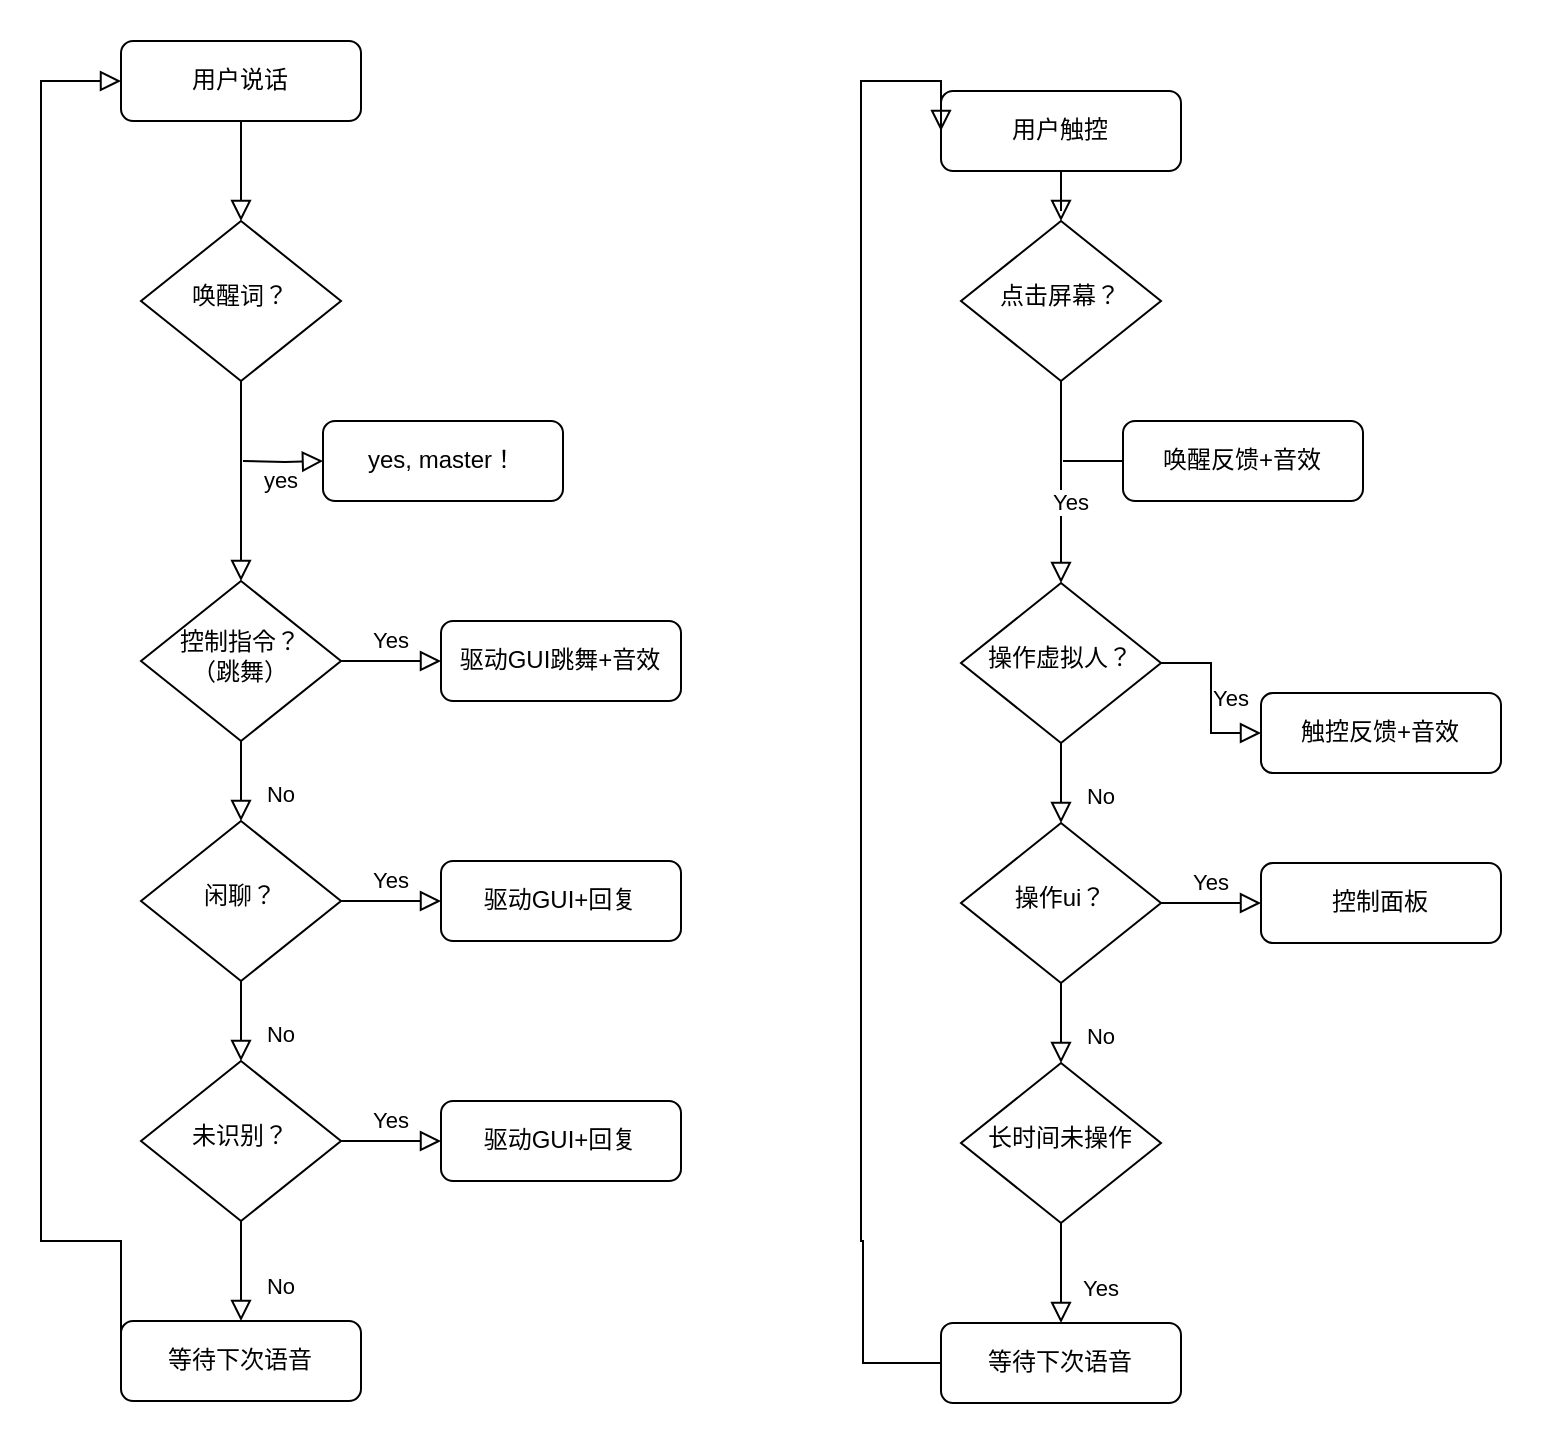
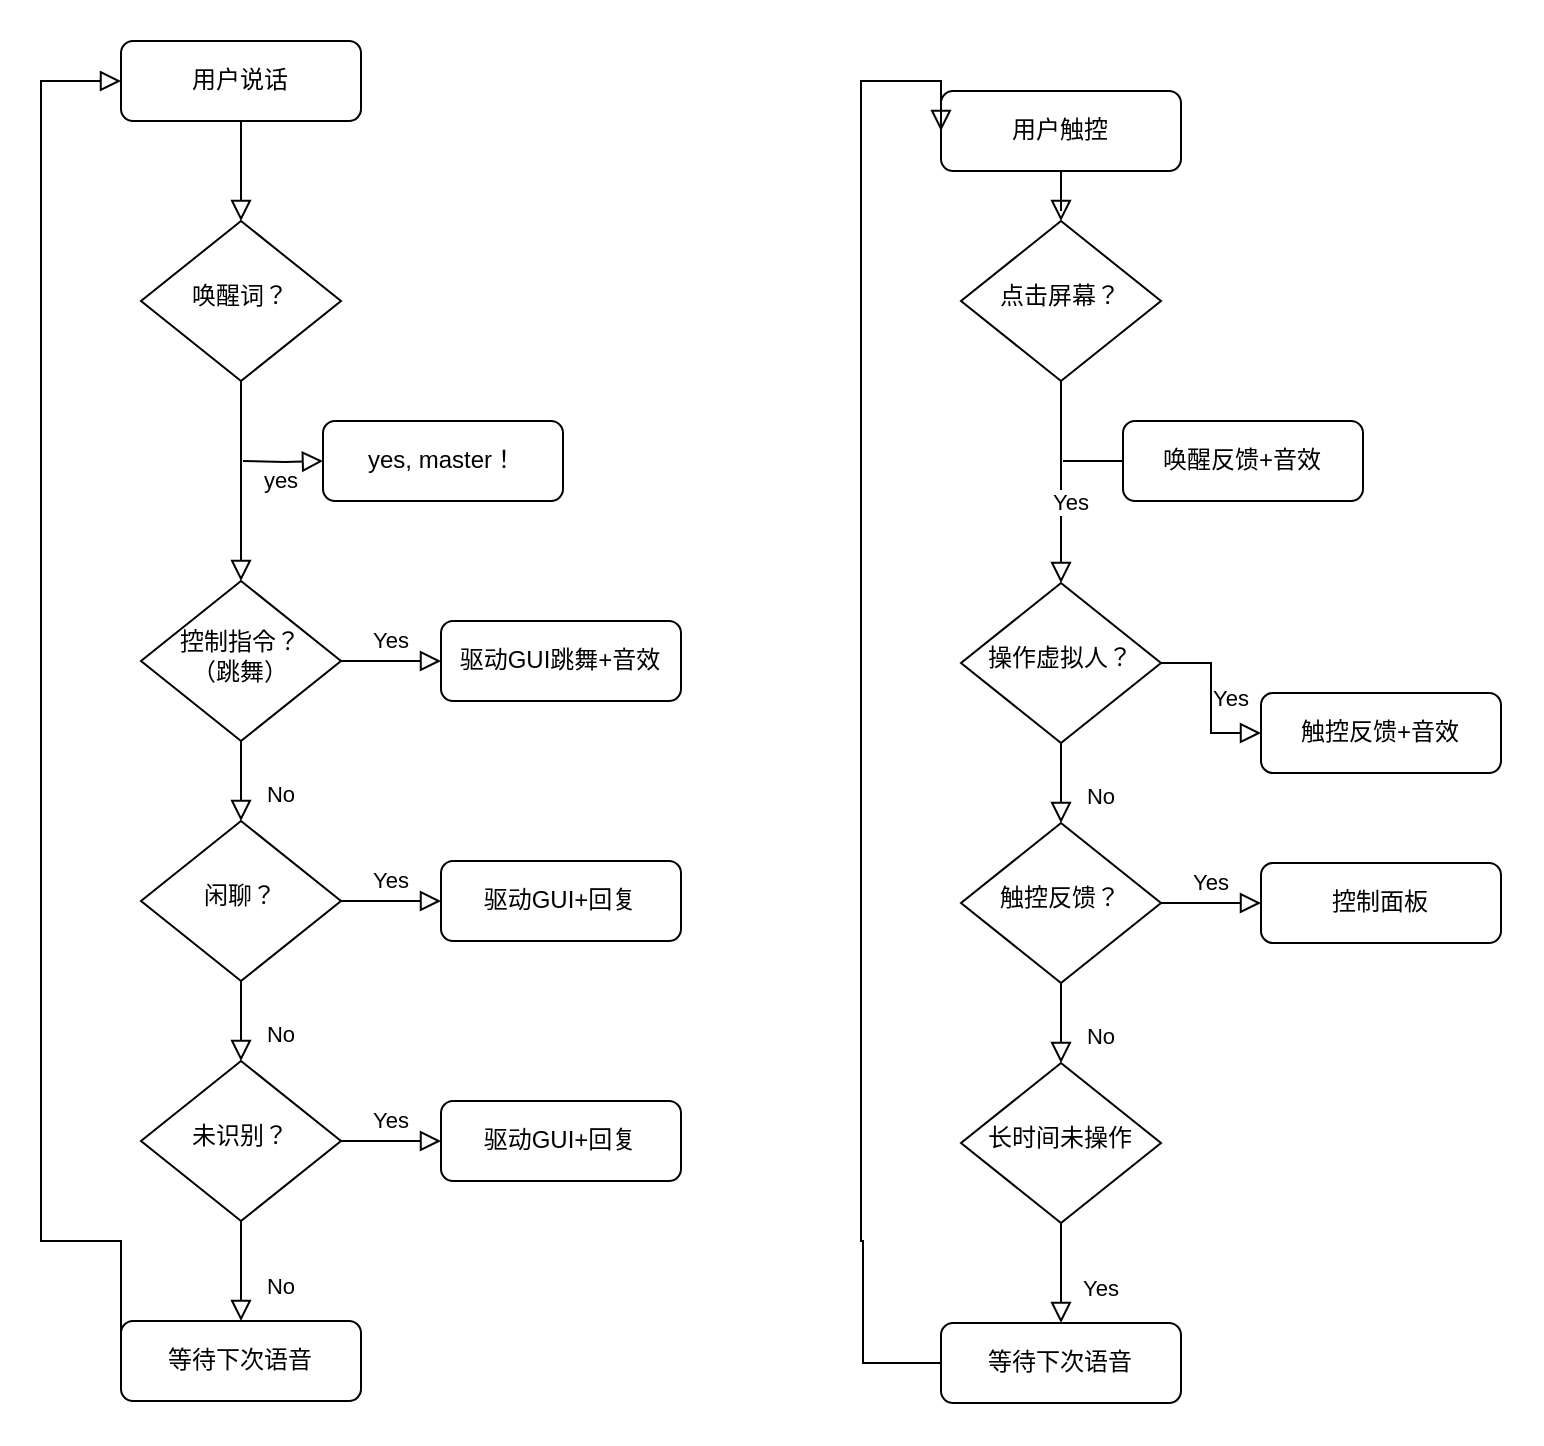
  <mxCell id="0" />
  <mxCell id="1" parent="0" />
  <mxCell id="2" value="" style="rounded=0;html=1;jettySize=auto;orthogonalLoop=1;fontSize=11;endArrow=block;endFill=0;endSize=8;strokeWidth=1;shadow=0;labelBackgroundColor=none;edgeStyle=orthogonalEdgeStyle;" parent="1" source="3" target="5" edge="1"><mxGeometry relative="1" as="geometry" /></mxCell>
  <mxCell id="3" value="用户说话" style="rounded=1;whiteSpace=wrap;html=1;fontSize=12;glass=0;strokeWidth=1;shadow=0;" parent="1" vertex="1"><mxGeometry x="60" y="20" width="120" height="40" as="geometry" /></mxCell>
  <mxCell id="4" value="yes" style="rounded=0;html=1;jettySize=auto;orthogonalLoop=1;fontSize=11;endArrow=block;endFill=0;endSize=8;strokeWidth=1;shadow=0;labelBackgroundColor=none;edgeStyle=orthogonalEdgeStyle;" parent="1" source="5" target="9" edge="1"><mxGeometry y="20" relative="1" as="geometry"><mxPoint as="offset" /></mxGeometry></mxCell>
  <mxCell id="5" value="唤醒词？" style="rhombus;whiteSpace=wrap;html=1;shadow=0;fontFamily=Helvetica;fontSize=12;align=center;strokeWidth=1;spacing=6;spacingTop=-4;" parent="1" vertex="1"><mxGeometry x="70" y="110" width="100" height="80" as="geometry" /></mxCell>
  <mxCell id="6" value="yes, master！" style="rounded=1;whiteSpace=wrap;html=1;fontSize=12;glass=0;strokeWidth=1;shadow=0;" parent="1" vertex="1"><mxGeometry x="161" y="210" width="120" height="40" as="geometry" /></mxCell>
  <mxCell id="7" value="No" style="rounded=0;html=1;jettySize=auto;orthogonalLoop=1;fontSize=11;endArrow=block;endFill=0;endSize=8;strokeWidth=1;shadow=0;labelBackgroundColor=none;edgeStyle=orthogonalEdgeStyle;entryX=0.5;entryY=0;entryDx=0;entryDy=0;" parent="1" source="9" target="12" edge="1"><mxGeometry x="0.333" y="20" relative="1" as="geometry"><mxPoint as="offset" /></mxGeometry></mxCell>
  <mxCell id="8" value="Yes" style="edgeStyle=orthogonalEdgeStyle;rounded=0;html=1;jettySize=auto;orthogonalLoop=1;fontSize=11;endArrow=block;endFill=0;endSize=8;strokeWidth=1;shadow=0;labelBackgroundColor=none;" parent="1" source="9" target="11" edge="1"><mxGeometry y="10" relative="1" as="geometry"><mxPoint as="offset" /></mxGeometry></mxCell>
  <mxCell id="9" value="控制指令？&lt;div&gt;（跳舞）&lt;/div&gt;" style="rhombus;whiteSpace=wrap;html=1;shadow=0;fontFamily=Helvetica;fontSize=12;align=center;strokeWidth=1;spacing=6;spacingTop=-4;" parent="1" vertex="1"><mxGeometry x="70" y="290" width="100" height="80" as="geometry" /></mxCell>
  <mxCell id="10" value="等待下次语音" style="rounded=1;whiteSpace=wrap;html=1;fontSize=12;glass=0;strokeWidth=1;shadow=0;" parent="1" vertex="1"><mxGeometry x="60" y="660" width="120" height="40" as="geometry" /></mxCell>
  <mxCell id="11" value="驱动GUI跳舞+音效" style="rounded=1;whiteSpace=wrap;html=1;fontSize=12;glass=0;strokeWidth=1;shadow=0;" parent="1" vertex="1"><mxGeometry x="220" y="310" width="120" height="40" as="geometry" /></mxCell>
  <mxCell id="12" value="闲聊？" style="rhombus;whiteSpace=wrap;html=1;shadow=0;fontFamily=Helvetica;fontSize=12;align=center;strokeWidth=1;spacing=6;spacingTop=-4;" vertex="1" parent="1"><mxGeometry x="70" y="410" width="100" height="80" as="geometry" /></mxCell>
  <mxCell id="13" value="驱动GUI+回复" style="rounded=1;whiteSpace=wrap;html=1;fontSize=12;glass=0;strokeWidth=1;shadow=0;" vertex="1" parent="1"><mxGeometry x="220" y="430" width="120" height="40" as="geometry" /></mxCell>
  <mxCell id="14" value="未识别？" style="rhombus;whiteSpace=wrap;html=1;shadow=0;fontFamily=Helvetica;fontSize=12;align=center;strokeWidth=1;spacing=6;spacingTop=-4;" vertex="1" parent="1"><mxGeometry x="70" y="530" width="100" height="80" as="geometry" /></mxCell>
  <mxCell id="15" value="No" style="rounded=0;html=1;jettySize=auto;orthogonalLoop=1;fontSize=11;endArrow=block;endFill=0;endSize=8;strokeWidth=1;shadow=0;labelBackgroundColor=none;edgeStyle=orthogonalEdgeStyle;entryX=0.5;entryY=0;entryDx=0;entryDy=0;exitX=0.5;exitY=1;exitDx=0;exitDy=0;" edge="1" parent="1" source="12" target="14"><mxGeometry x="0.333" y="20" relative="1" as="geometry"><mxPoint as="offset" /><mxPoint x="130" y="380" as="sourcePoint" /><mxPoint x="130" y="420" as="targetPoint" /></mxGeometry></mxCell>
  <mxCell id="16" value="Yes" style="edgeStyle=orthogonalEdgeStyle;rounded=0;html=1;jettySize=auto;orthogonalLoop=1;fontSize=11;endArrow=block;endFill=0;endSize=8;strokeWidth=1;shadow=0;labelBackgroundColor=none;exitX=1;exitY=0.5;exitDx=0;exitDy=0;entryX=0;entryY=0.5;entryDx=0;entryDy=0;" edge="1" parent="1" source="12" target="13"><mxGeometry y="10" relative="1" as="geometry"><mxPoint as="offset" /><mxPoint x="180" y="340" as="sourcePoint" /><mxPoint x="230" y="340" as="targetPoint" /></mxGeometry></mxCell>
  <mxCell id="17" value="驱动GUI+回复" style="rounded=1;whiteSpace=wrap;html=1;fontSize=12;glass=0;strokeWidth=1;shadow=0;" vertex="1" parent="1"><mxGeometry x="220" y="550" width="120" height="40" as="geometry" /></mxCell>
  <mxCell id="18" value="Yes" style="edgeStyle=orthogonalEdgeStyle;rounded=0;html=1;jettySize=auto;orthogonalLoop=1;fontSize=11;endArrow=block;endFill=0;endSize=8;strokeWidth=1;shadow=0;labelBackgroundColor=none;exitX=1;exitY=0.5;exitDx=0;exitDy=0;entryX=0;entryY=0.5;entryDx=0;entryDy=0;" edge="1" parent="1" source="14" target="17"><mxGeometry y="10" relative="1" as="geometry"><mxPoint as="offset" /><mxPoint x="180" y="460" as="sourcePoint" /><mxPoint x="230" y="460" as="targetPoint" /></mxGeometry></mxCell>
  <mxCell id="19" value="No" style="rounded=0;html=1;jettySize=auto;orthogonalLoop=1;fontSize=11;endArrow=block;endFill=0;endSize=8;strokeWidth=1;shadow=0;labelBackgroundColor=none;edgeStyle=orthogonalEdgeStyle;entryX=0.5;entryY=0;entryDx=0;entryDy=0;exitX=0.5;exitY=1;exitDx=0;exitDy=0;" edge="1" parent="1" source="14" target="10"><mxGeometry x="0.333" y="20" relative="1" as="geometry"><mxPoint as="offset" /><mxPoint x="130" y="500" as="sourcePoint" /><mxPoint x="130" y="540" as="targetPoint" /></mxGeometry></mxCell>
  <mxCell id="20" value="" style="rounded=0;html=1;jettySize=auto;orthogonalLoop=1;fontSize=11;endArrow=block;endFill=0;endSize=8;strokeWidth=1;shadow=0;labelBackgroundColor=none;edgeStyle=orthogonalEdgeStyle;exitX=0;exitY=0.5;exitDx=0;exitDy=0;entryX=0;entryY=0.5;entryDx=0;entryDy=0;" edge="1" parent="1" source="10" target="3"><mxGeometry x="0.333" y="20" relative="1" as="geometry"><mxPoint as="offset" /><mxPoint x="130" y="560" as="sourcePoint" /><mxPoint x="-20" y="40" as="targetPoint" /><Array as="points"><mxPoint x="20" y="620" /><mxPoint x="20" y="40" /></Array></mxGeometry></mxCell>
  <mxCell id="21" value="" style="rounded=0;html=1;jettySize=auto;orthogonalLoop=1;fontSize=11;endArrow=block;endFill=0;endSize=8;strokeWidth=1;shadow=0;labelBackgroundColor=none;edgeStyle=orthogonalEdgeStyle;" edge="1" parent="1" source="22" target="25"><mxGeometry relative="1" as="geometry" /></mxCell>
  <mxCell id="22" value="用户触控" style="rounded=1;whiteSpace=wrap;html=1;fontSize=12;glass=0;strokeWidth=1;shadow=0;" vertex="1" parent="1"><mxGeometry x="470" y="45" width="120" height="40" as="geometry" /></mxCell>
  <mxCell id="23" value="" style="rounded=0;html=1;jettySize=auto;orthogonalLoop=1;fontSize=11;endArrow=block;endFill=0;endSize=8;strokeWidth=1;shadow=0;labelBackgroundColor=none;edgeStyle=orthogonalEdgeStyle;exitX=0.5;exitY=1;exitDx=0;exitDy=0;" edge="1" parent="1" source="25" target="29"><mxGeometry y="20" relative="1" as="geometry"><mxPoint as="offset" /><mxPoint x="530" y="251" as="sourcePoint" /></mxGeometry></mxCell>
  <mxCell id="24" value="Yes" style="edgeLabel;html=1;align=center;verticalAlign=middle;resizable=0;points=[];" vertex="1" connectable="0" parent="23"><mxGeometry x="0.188" y="4" relative="1" as="geometry"><mxPoint as="offset" /></mxGeometry></mxCell>
  <mxCell id="25" value="点击屏幕？" style="rhombus;whiteSpace=wrap;html=1;shadow=0;fontFamily=Helvetica;fontSize=12;align=center;strokeWidth=1;spacing=6;spacingTop=-4;" vertex="1" parent="1"><mxGeometry x="480" y="110" width="100" height="80" as="geometry" /></mxCell>
  <mxCell id="26" value="唤醒反馈+音效" style="rounded=1;whiteSpace=wrap;html=1;fontSize=12;glass=0;strokeWidth=1;shadow=0;" vertex="1" parent="1"><mxGeometry x="561" y="210" width="120" height="40" as="geometry" /></mxCell>
  <mxCell id="27" value="No" style="rounded=0;html=1;jettySize=auto;orthogonalLoop=1;fontSize=11;endArrow=block;endFill=0;endSize=8;strokeWidth=1;shadow=0;labelBackgroundColor=none;edgeStyle=orthogonalEdgeStyle;entryX=0.5;entryY=0;entryDx=0;entryDy=0;" edge="1" parent="1" source="29" target="32"><mxGeometry x="0.333" y="20" relative="1" as="geometry"><mxPoint as="offset" /></mxGeometry></mxCell>
  <mxCell id="28" value="Yes" style="edgeStyle=orthogonalEdgeStyle;rounded=0;html=1;jettySize=auto;orthogonalLoop=1;fontSize=11;endArrow=block;endFill=0;endSize=8;strokeWidth=1;shadow=0;labelBackgroundColor=none;" edge="1" parent="1" source="29" target="31"><mxGeometry y="10" relative="1" as="geometry"><mxPoint as="offset" /></mxGeometry></mxCell>
  <mxCell id="29" value="操作虚拟人？" style="rhombus;whiteSpace=wrap;html=1;shadow=0;fontFamily=Helvetica;fontSize=12;align=center;strokeWidth=1;spacing=6;spacingTop=-4;" vertex="1" parent="1"><mxGeometry x="480" y="291" width="100" height="80" as="geometry" /></mxCell>
  <mxCell id="30" value="等待下次语音" style="rounded=1;whiteSpace=wrap;html=1;fontSize=12;glass=0;strokeWidth=1;shadow=0;" vertex="1" parent="1"><mxGeometry x="470" y="661" width="120" height="40" as="geometry" /></mxCell>
  <mxCell id="31" value="触控反馈+音效" style="rounded=1;whiteSpace=wrap;html=1;fontSize=12;glass=0;strokeWidth=1;shadow=0;" vertex="1" parent="1"><mxGeometry x="630" y="346" width="120" height="40" as="geometry" /></mxCell>
- <mxCell id="32" value="操作ui？" style="rhombus;whiteSpace=wrap;html=1;shadow=0;fontFamily=Helvetica;fontSize=12;align=center;strokeWidth=1;spacing=6;spacingTop=-4;" vertex="1" parent="1"><mxGeometry x="480" y="411" width="100" height="80" as="geometry" /></mxCell>
+ <mxCell id="32" value="触控反馈？" style="rhombus;whiteSpace=wrap;html=1;shadow=0;fontFamily=Helvetica;fontSize=12;align=center;strokeWidth=1;spacing=6;spacingTop=-4;" vertex="1" parent="1"><mxGeometry x="480" y="411" width="100" height="80" as="geometry" /></mxCell>
  <mxCell id="33" value="控制面板" style="rounded=1;whiteSpace=wrap;html=1;fontSize=12;glass=0;strokeWidth=1;shadow=0;" vertex="1" parent="1"><mxGeometry x="630" y="431" width="120" height="40" as="geometry" /></mxCell>
  <mxCell id="34" value="长时间未操作" style="rhombus;whiteSpace=wrap;html=1;shadow=0;fontFamily=Helvetica;fontSize=12;align=center;strokeWidth=1;spacing=6;spacingTop=-4;" vertex="1" parent="1"><mxGeometry x="480" y="531" width="100" height="80" as="geometry" /></mxCell>
  <mxCell id="35" value="No" style="rounded=0;html=1;jettySize=auto;orthogonalLoop=1;fontSize=11;endArrow=block;endFill=0;endSize=8;strokeWidth=1;shadow=0;labelBackgroundColor=none;edgeStyle=orthogonalEdgeStyle;entryX=0.5;entryY=0;entryDx=0;entryDy=0;exitX=0.5;exitY=1;exitDx=0;exitDy=0;" edge="1" parent="1" source="32" target="34"><mxGeometry x="0.333" y="20" relative="1" as="geometry"><mxPoint as="offset" /><mxPoint x="540" y="381" as="sourcePoint" /><mxPoint x="540" y="421" as="targetPoint" /></mxGeometry></mxCell>
  <mxCell id="36" value="Yes" style="edgeStyle=orthogonalEdgeStyle;rounded=0;html=1;jettySize=auto;orthogonalLoop=1;fontSize=11;endArrow=block;endFill=0;endSize=8;strokeWidth=1;shadow=0;labelBackgroundColor=none;exitX=1;exitY=0.5;exitDx=0;exitDy=0;entryX=0;entryY=0.5;entryDx=0;entryDy=0;" edge="1" parent="1" source="32" target="33"><mxGeometry y="10" relative="1" as="geometry"><mxPoint as="offset" /><mxPoint x="590" y="341" as="sourcePoint" /><mxPoint x="640" y="341" as="targetPoint" /></mxGeometry></mxCell>
  <mxCell id="37" value="Yes" style="rounded=0;html=1;jettySize=auto;orthogonalLoop=1;fontSize=11;endArrow=block;endFill=0;endSize=8;strokeWidth=1;shadow=0;labelBackgroundColor=none;edgeStyle=orthogonalEdgeStyle;entryX=0.5;entryY=0;entryDx=0;entryDy=0;exitX=0.5;exitY=1;exitDx=0;exitDy=0;" edge="1" parent="1" source="34" target="30"><mxGeometry x="0.333" y="20" relative="1" as="geometry"><mxPoint as="offset" /><mxPoint x="540" y="501" as="sourcePoint" /><mxPoint x="540" y="541" as="targetPoint" /></mxGeometry></mxCell>
  <mxCell id="38" value="" style="rounded=0;html=1;jettySize=auto;orthogonalLoop=1;fontSize=11;endArrow=block;endFill=0;endSize=8;strokeWidth=1;shadow=0;labelBackgroundColor=none;edgeStyle=orthogonalEdgeStyle;exitX=0;exitY=0.5;exitDx=0;exitDy=0;entryX=0;entryY=0.5;entryDx=0;entryDy=0;" edge="1" parent="1" source="30" target="22"><mxGeometry x="0.333" y="20" relative="1" as="geometry"><mxPoint as="offset" /><mxPoint x="540" y="560" as="sourcePoint" /><mxPoint x="390" y="40" as="targetPoint" /><Array as="points"><mxPoint x="431" y="681" /><mxPoint x="431" y="620" /><mxPoint x="430" y="620" /><mxPoint x="430" y="40" /></Array></mxGeometry></mxCell>
  <mxCell id="39" value="" style="endArrow=none;html=1;rounded=0;entryX=0;entryY=0.5;entryDx=0;entryDy=0;" edge="1" parent="1" target="26"><mxGeometry width="50" height="50" relative="1" as="geometry"><mxPoint x="531" y="230" as="sourcePoint" /><mxPoint x="551" y="200" as="targetPoint" /></mxGeometry></mxCell>
  <mxCell id="40" value="" style="endArrow=none;html=1;rounded=0;entryX=0;entryY=0.5;entryDx=0;entryDy=0;" edge="1" parent="1" target="26"><mxGeometry width="50" height="50" relative="1" as="geometry"><mxPoint x="531" y="230" as="sourcePoint" /><mxPoint x="561" y="230" as="targetPoint" /></mxGeometry></mxCell>
  <mxCell id="41" value="" style="rounded=0;html=1;jettySize=auto;orthogonalLoop=1;fontSize=11;endArrow=block;endFill=0;endSize=8;strokeWidth=1;shadow=0;labelBackgroundColor=none;edgeStyle=orthogonalEdgeStyle;entryX=0;entryY=0.5;entryDx=0;entryDy=0;" edge="1" parent="1" target="6"><mxGeometry y="20" relative="1" as="geometry"><mxPoint as="offset" /><mxPoint x="121" y="230" as="sourcePoint" /><mxPoint x="130" y="300" as="targetPoint" /></mxGeometry></mxCell>
